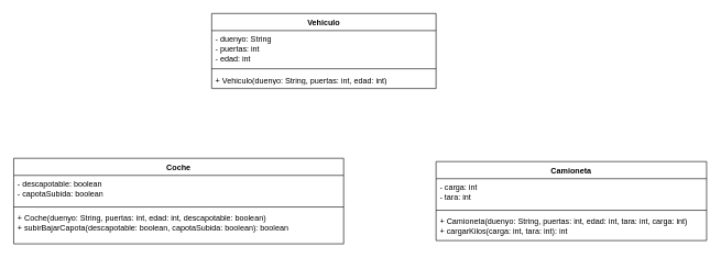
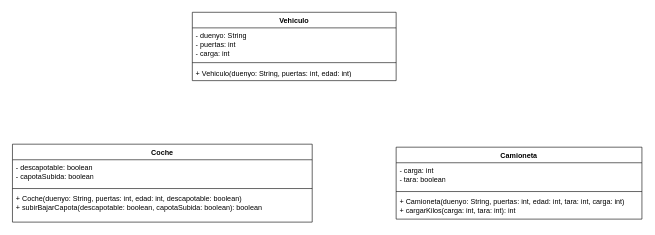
  <mxCell id="0" />
  <mxCell id="1" parent="0" />
  <mxCell id="2" value="Vehiculo" style="swimlane;fontStyle=1;align=center;verticalAlign=top;childLayout=stackLayout;horizontal=1;startSize=26;horizontalStack=0;resizeParent=1;resizeParentMax=0;resizeLast=0;collapsible=1;marginBottom=0;whiteSpace=wrap;html=1;" parent="1" vertex="1"><mxGeometry x="320" y="20" width="340" height="114" as="geometry" /></mxCell>
- <mxCell id="3" value="- duenyo: String&lt;br&gt;- puertas: int&lt;br&gt;- edad: int" style="text;strokeColor=none;fillColor=none;align=left;verticalAlign=top;spacingLeft=4;spacingRight=4;overflow=hidden;rotatable=0;points=[[0,0.5],[1,0.5]];portConstraint=eastwest;whiteSpace=wrap;html=1;" parent="2" vertex="1"><mxGeometry y="26" width="340" height="54" as="geometry" /></mxCell>
+ <mxCell id="3" value="- duenyo: String&lt;br&gt;- puertas: int&lt;br&gt;- carga: int" style="text;strokeColor=none;fillColor=none;align=left;verticalAlign=top;spacingLeft=4;spacingRight=4;overflow=hidden;rotatable=0;points=[[0,0.5],[1,0.5]];portConstraint=eastwest;whiteSpace=wrap;html=1;" parent="2" vertex="1"><mxGeometry y="26" width="340" height="54" as="geometry" /></mxCell>
  <mxCell id="4" value="" style="line;strokeWidth=1;fillColor=none;align=left;verticalAlign=middle;spacingTop=-1;spacingLeft=3;spacingRight=3;rotatable=0;labelPosition=right;points=[];portConstraint=eastwest;strokeColor=inherit;" parent="2" vertex="1"><mxGeometry y="80" width="340" height="8" as="geometry" /></mxCell>
  <mxCell id="5" value="+ Vehiculo(duenyo: String, puertas: int, edad: int)" style="text;strokeColor=none;fillColor=none;align=left;verticalAlign=top;spacingLeft=4;spacingRight=4;overflow=hidden;rotatable=0;points=[[0,0.5],[1,0.5]];portConstraint=eastwest;whiteSpace=wrap;html=1;" parent="2" vertex="1"><mxGeometry y="88" width="340" height="26" as="geometry" /></mxCell>
  <mxCell id="6" value="Coche" style="swimlane;fontStyle=1;align=center;verticalAlign=top;childLayout=stackLayout;horizontal=1;startSize=26;horizontalStack=0;resizeParent=1;resizeParentMax=0;resizeLast=0;collapsible=1;marginBottom=0;whiteSpace=wrap;html=1;" parent="1" vertex="1"><mxGeometry x="20" y="240" width="500" height="130" as="geometry" /></mxCell>
  <mxCell id="7" value="- descapotable: boolean&lt;br&gt;- capotaSubida: boolean" style="text;strokeColor=none;fillColor=none;align=left;verticalAlign=top;spacingLeft=4;spacingRight=4;overflow=hidden;rotatable=0;points=[[0,0.5],[1,0.5]];portConstraint=eastwest;whiteSpace=wrap;html=1;" parent="6" vertex="1"><mxGeometry y="26" width="500" height="44" as="geometry" /></mxCell>
  <mxCell id="8" value="" style="line;strokeWidth=1;fillColor=none;align=left;verticalAlign=middle;spacingTop=-1;spacingLeft=3;spacingRight=3;rotatable=0;labelPosition=right;points=[];portConstraint=eastwest;strokeColor=inherit;" parent="6" vertex="1"><mxGeometry y="70" width="500" height="8" as="geometry" /></mxCell>
  <mxCell id="9" value="+ Coche(duenyo: String, puertas: int, edad: int, descapotable: boolean)&lt;br&gt;+ subirBajarCapota(descapotable: boolean, capotaSubida: boolean): boolean&amp;nbsp;" style="text;strokeColor=none;fillColor=none;align=left;verticalAlign=top;spacingLeft=4;spacingRight=4;overflow=hidden;rotatable=0;points=[[0,0.5],[1,0.5]];portConstraint=eastwest;whiteSpace=wrap;html=1;" parent="6" vertex="1"><mxGeometry y="78" width="500" height="52" as="geometry" /></mxCell>
  <mxCell id="10" value="Camioneta" style="swimlane;fontStyle=1;align=center;verticalAlign=top;childLayout=stackLayout;horizontal=1;startSize=26;horizontalStack=0;resizeParent=1;resizeParentMax=0;resizeLast=0;collapsible=1;marginBottom=0;whiteSpace=wrap;html=1;" parent="1" vertex="1"><mxGeometry x="660" y="245" width="410" height="120" as="geometry" /></mxCell>
- <mxCell id="11" value="- carga: int&lt;br&gt;- tara: int" style="text;strokeColor=none;fillColor=none;align=left;verticalAlign=top;spacingLeft=4;spacingRight=4;overflow=hidden;rotatable=0;points=[[0,0.5],[1,0.5]];portConstraint=eastwest;whiteSpace=wrap;html=1;" parent="10" vertex="1"><mxGeometry y="26" width="410" height="44" as="geometry" /></mxCell>
+ <mxCell id="11" value="- carga: int&lt;br&gt;- tara: boolean" style="text;strokeColor=none;fillColor=none;align=left;verticalAlign=top;spacingLeft=4;spacingRight=4;overflow=hidden;rotatable=0;points=[[0,0.5],[1,0.5]];portConstraint=eastwest;whiteSpace=wrap;html=1;" parent="10" vertex="1"><mxGeometry y="26" width="410" height="44" as="geometry" /></mxCell>
  <mxCell id="12" value="" style="line;strokeWidth=1;fillColor=none;align=left;verticalAlign=middle;spacingTop=-1;spacingLeft=3;spacingRight=3;rotatable=0;labelPosition=right;points=[];portConstraint=eastwest;strokeColor=inherit;" parent="10" vertex="1"><mxGeometry y="70" width="410" height="8" as="geometry" /></mxCell>
  <mxCell id="13" value="+ Camioneta(duenyo: String, puertas: int, edad: int, tara: int, carga: int)&lt;br&gt;+ cargarKilos(carga: int, tara: int): int" style="text;strokeColor=none;fillColor=none;align=left;verticalAlign=top;spacingLeft=4;spacingRight=4;overflow=hidden;rotatable=0;points=[[0,0.5],[1,0.5]];portConstraint=eastwest;whiteSpace=wrap;html=1;" parent="10" vertex="1"><mxGeometry y="78" width="410" height="42" as="geometry" /></mxCell>
